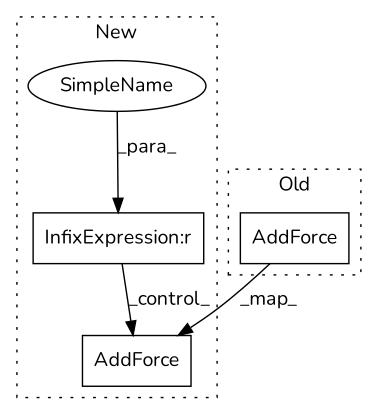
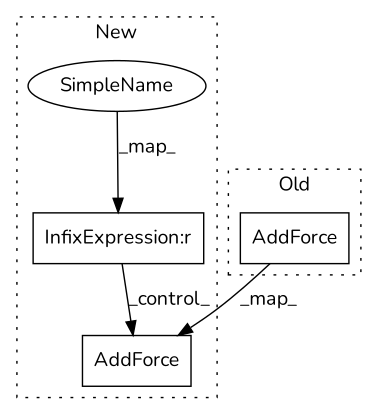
  digraph {
    fontname=Nunito
    node [a=32 l="9,1" shape=box fontname=Nunito]
    edge [fontname=Nunito]
    n1 [label=AddForce s="2927,2970"]
    n2 [a=27 l=4 label="InfixExpression:r" s=2355]
    n3 [a=42 l=13 label=SimpleName s=2342 shape=ellipse]
    n4 [label=AddForce s="5670,5743"]
    subgraph cluster_1 {
      label=New
      style=dotted
      n1
      n2
      n3
    }
    subgraph cluster_2 {
      label=Old
      style=dotted
      n4
    }
    n2 -> n1 [label=_control_]
-   n3 -> n2 [label=_para_]
+   n3 -> n2 [label=_map_]
    n4 -> n1 [label=_map_]
  }
